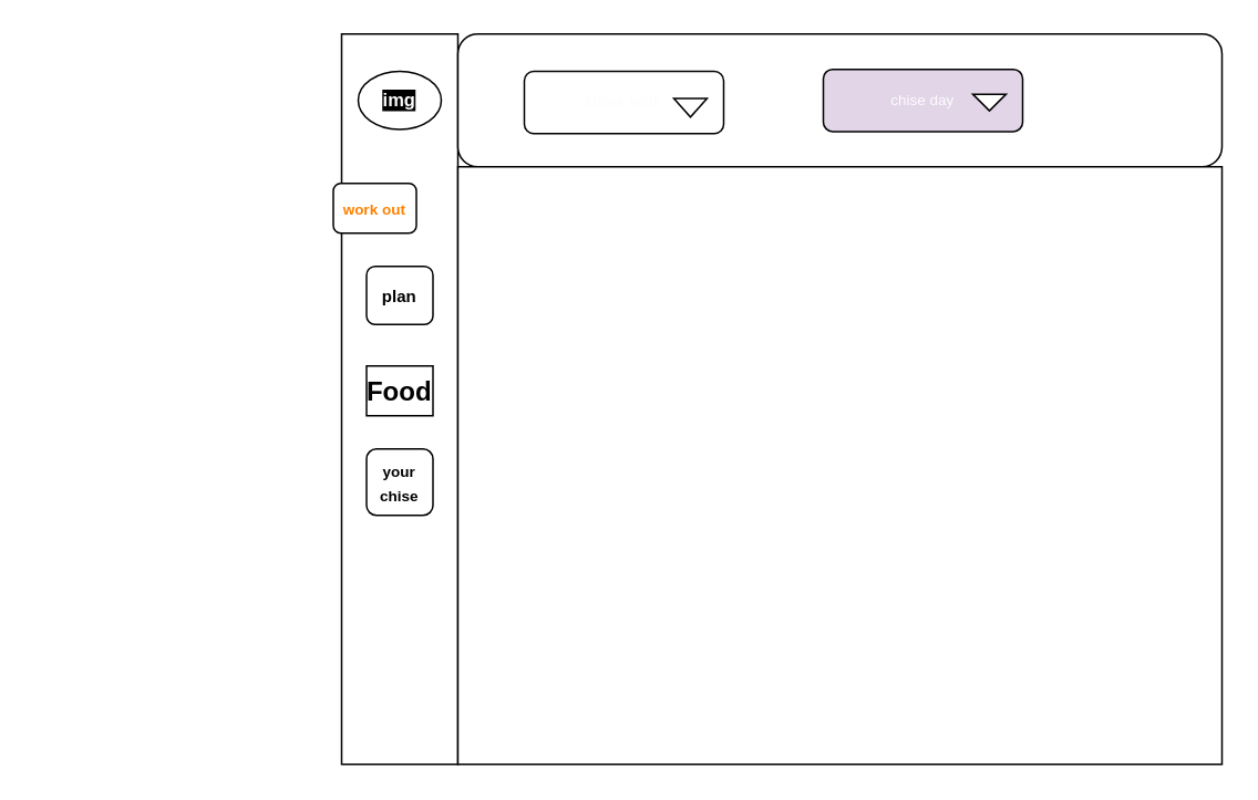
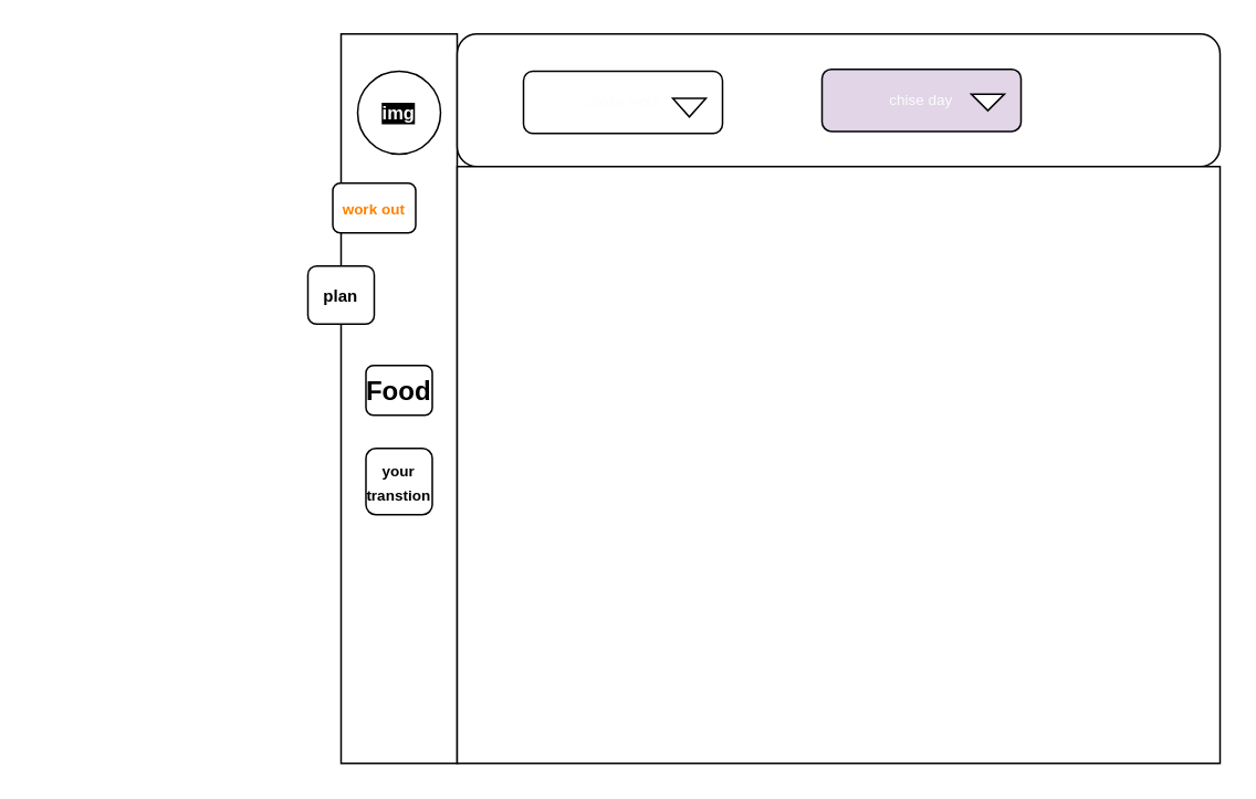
  <mxCell id="0" />
  <mxCell id="1" parent="0" />
  <mxCell id="2" value="" style="rounded=0;whiteSpace=wrap;html=1;rotation=-90;" vertex="1" parent="1"><mxGeometry x="20" y="205" width="440" height="70" as="geometry" /></mxCell>
  <mxCell id="3" style="edgeStyle=none;html=1;fontSize=9;fontColor=#FF8000;" edge="1" parent="1" source="4" target="5"><mxGeometry relative="1" as="geometry" /></mxCell>
  <mxCell id="4" value="" style="rounded=1;whiteSpace=wrap;html=1;" vertex="1" parent="1"><mxGeometry x="275" width="460" height="80" as="geometry" y="20" /></mxCell>
  <mxCell id="5" value="" style="rounded=0;whiteSpace=wrap;html=1;" vertex="1" parent="1"><mxGeometry x="275" y="100" width="460" height="360" as="geometry" /></mxCell>
  <mxCell id="6" value="&lt;b style=&quot;&quot;&gt;&lt;font style=&quot;font-size: 9px;&quot;&gt;work out&lt;/font&gt;&lt;/b&gt;" style="rounded=1;whiteSpace=wrap;html=1;fontColor=#FF8000;" vertex="1" parent="1"><mxGeometry x="200" y="110" width="50" height="30" as="geometry" /></mxCell>
- <mxCell id="7" value="&lt;font style=&quot;font-size: 10px;&quot;&gt;plan&lt;/font&gt;" style="rounded=1;whiteSpace=wrap;html=1;fontStyle=1" vertex="1" parent="1"><mxGeometry x="220" y="160" width="40" height="35" as="geometry" /></mxCell>
- <mxCell id="8" value="&lt;font style=&quot;font-size: 16px;&quot;&gt;&lt;b&gt;Food&lt;/b&gt;&lt;/font&gt;" style="whiteSpace=wrap;html=1;rounded=0;" vertex="1" parent="1"><mxGeometry x="220" y="220" width="40" height="30" as="geometry" /></mxCell>
- <mxCell id="9" value="&lt;b&gt;&lt;font style=&quot;font-size: 9px;&quot;&gt;your chise&lt;/font&gt;&lt;/b&gt;" style="rounded=1;whiteSpace=wrap;html=1;" vertex="1" parent="1"><mxGeometry x="220" y="270" width="40" height="40" as="geometry" /></mxCell>
+ <mxCell id="7" value="&lt;font style=&quot;font-size: 10px;&quot;&gt;plan&lt;/font&gt;" style="rounded=1;whiteSpace=wrap;html=1;fontStyle=1" vertex="1" parent="1"><mxGeometry x="185" y="160" width="40" height="35" as="geometry" /></mxCell>
+ <mxCell id="8" value="&lt;font style=&quot;font-size: 16px;&quot;&gt;&lt;b&gt;Food&lt;/b&gt;&lt;/font&gt;" style="rounded=1;whiteSpace=wrap;html=1;" vertex="1" parent="1"><mxGeometry x="220" y="220" width="40" height="30" as="geometry" /></mxCell>
+ <mxCell id="9" value="&lt;b&gt;&lt;font style=&quot;font-size: 9px;&quot;&gt;your transtion&lt;/font&gt;&lt;/b&gt;" style="rounded=1;whiteSpace=wrap;html=1;" vertex="1" parent="1"><mxGeometry x="220" y="270" width="40" height="40" as="geometry" /></mxCell>
  <mxCell id="10" value="chose work" style="rounded=1;whiteSpace=wrap;html=1;fontSize=9;fontColor=#fcfcfc;" vertex="1" parent="1"><mxGeometry x="315" y="42.5" width="120" height="37.5" as="geometry" /></mxCell>
  <mxCell id="11" value="" style="triangle;whiteSpace=wrap;html=1;labelBackgroundColor=#CCE5FF;fontSize=9;fontColor=#fcfcfc;direction=south;" vertex="1" parent="1"><mxGeometry x="405" y="58.75" width="20" height="11.25" as="geometry" /></mxCell>
- <mxCell id="12" value="&lt;font style=&quot;font-size: 11px;&quot;&gt;&lt;b&gt;img&lt;/b&gt;&lt;/font&gt;" style="ellipse;whiteSpace=wrap;html=1;aspect=fixed;labelBackgroundColor=#000000;fontSize=9;fontColor=#fcfcfc;" vertex="1" parent="1"><mxGeometry x="215" y="42.5" width="50" height="35" as="geometry" /></mxCell>
+ <mxCell id="12" value="&lt;font style=&quot;font-size: 11px;&quot;&gt;&lt;b&gt;img&lt;/b&gt;&lt;/font&gt;" style="ellipse;whiteSpace=wrap;html=1;aspect=fixed;labelBackgroundColor=#000000;fontSize=9;fontColor=#fcfcfc;" vertex="1" parent="1"><mxGeometry x="215" y="42.5" width="50" height="50" as="geometry" /></mxCell>
  <mxCell id="13" value="chise day" style="rounded=1;whiteSpace=wrap;html=1;fontSize=9;fontColor=#fcfcfc;fillColor=#e1d5e7;" vertex="1" parent="1"><mxGeometry x="495" y="41.25" width="120" height="37.5" as="geometry" /></mxCell>
  <mxCell id="14" value="" style="triangle;whiteSpace=wrap;html=1;labelBackgroundColor=#CCE5FF;fontSize=9;fontColor=#fcfcfc;direction=south;" vertex="1" parent="1"><mxGeometry x="585" y="56.25" width="20" height="10" as="geometry" /></mxCell>
